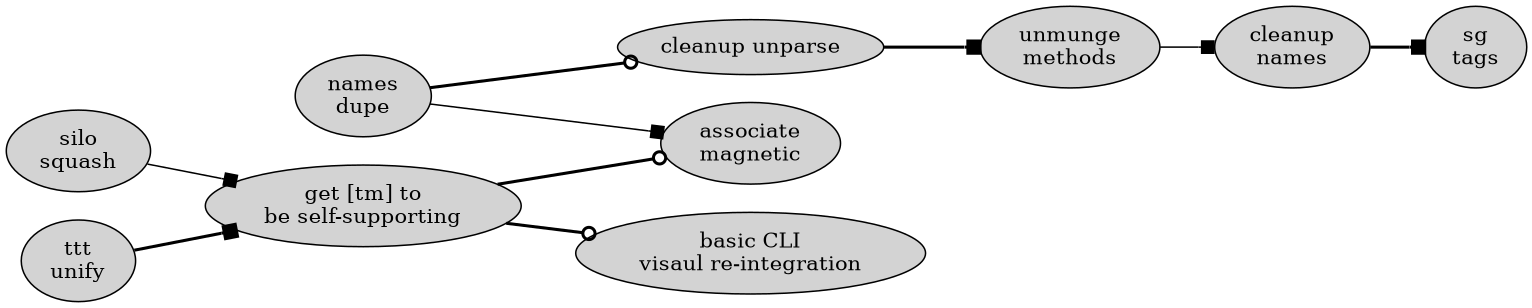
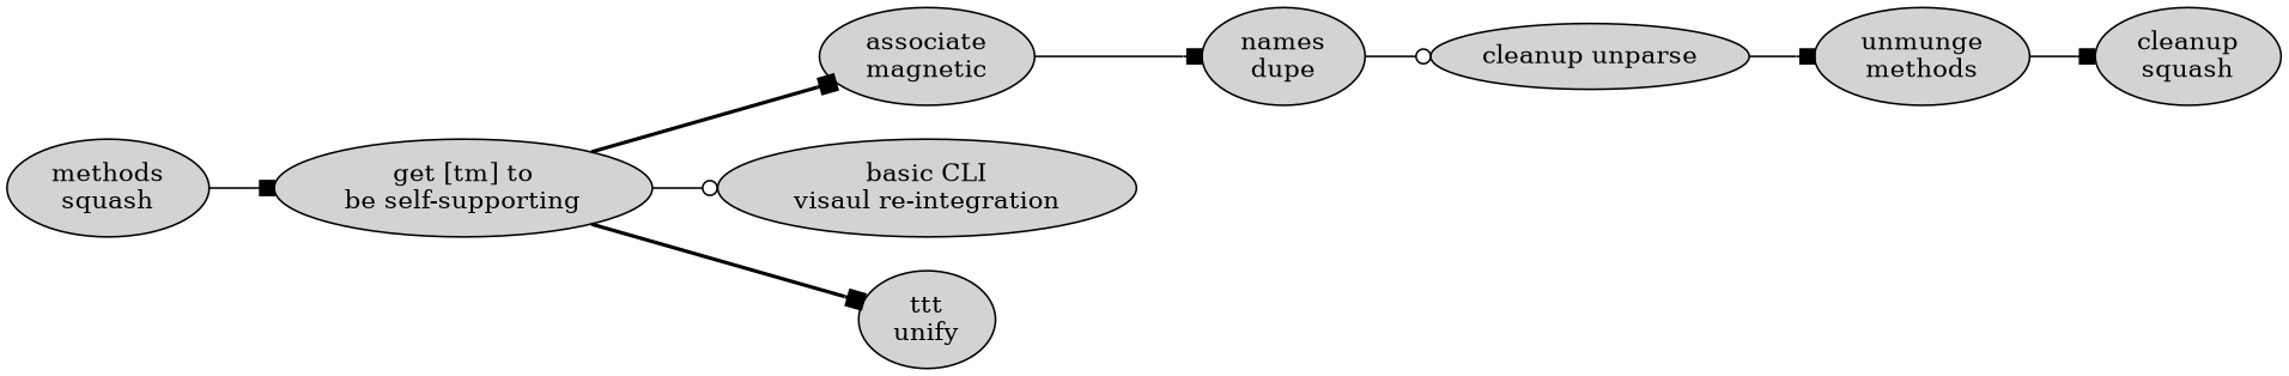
  digraph {
    rankdir=LR
    node [style=filled]
    edge [arrowhead=box style=bold]
    n1 [label="associate\nmagnetic"]
    n2 [label="names\ndupe"]
    n3 [label="cleanup unparse"]
    n4 [label="unmunge\nmethods"]
    n5 [label="basic CLI\nvisaul re-integration"]
-   n6 [label="cleanup\nnames"]
-   n7 [label="sg\ntags"]
-   n8 [label="silo\nsquash"]
+   n6 [label="cleanup\nsquash"]
+   n8 [label="methods\nsquash"]
    n9 [label="get [tm] to\nbe self-supporting"]
    n10 [label="ttt\nunify"]
-   n2 -> n1 [style=solid]
-   n2 -> n3 [arrowhead=odot]
-   n3 -> n4
+   n1 -> n2 [style=solid]
+   n2 -> n3 [arrowhead=odot style=solid]
+   n3 -> n4 [style=solid]
    n4 -> n6 [style=solid]
-   n6 -> n7
    n8 -> n9 [style=solid]
-   n9 -> n1 [arrowhead=odot]
-   n9 -> n5 [arrowhead=odot]
-   n10 -> n9
+   n9 -> n1
+   n9 -> n5 [arrowhead=odot style=solid]
+   n9 -> n10
  }
